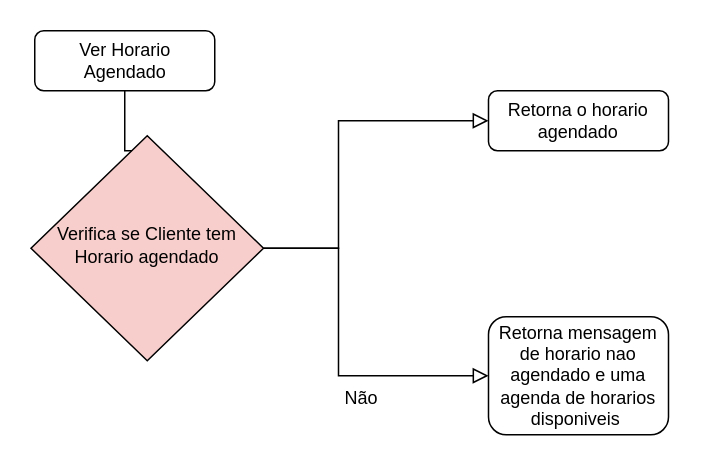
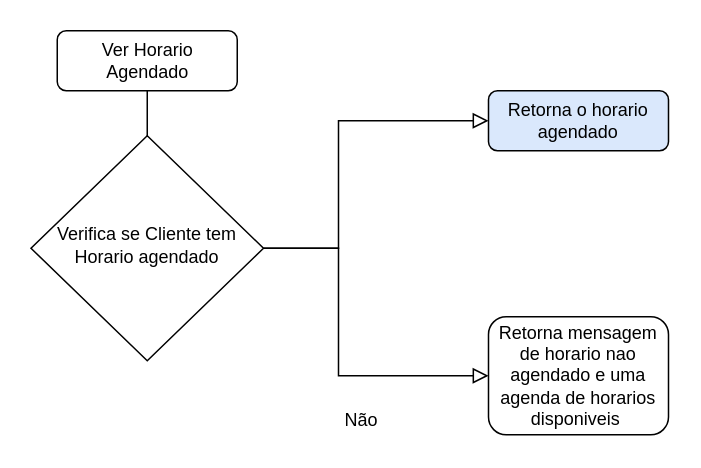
  <mxCell id="0" />
  <mxCell id="1" parent="0" />
  <mxCell id="2" value="" style="edgeStyle=orthogonalEdgeStyle;rounded=0;orthogonalLoop=1;jettySize=auto;html=1;" edge="1" parent="1" source="3"><mxGeometry relative="1" as="geometry"><mxPoint x="97.5" y="140" as="targetPoint" /></mxGeometry></mxCell>
- <mxCell id="3" value="Ver Horario Agendado" style="rounded=1;whiteSpace=wrap;html=1;fontSize=12;glass=0;strokeWidth=1;shadow=0;" vertex="1" parent="1"><mxGeometry x="22.5" y="20" width="120" height="40" as="geometry" /></mxCell>
- <mxCell id="4" value="Verifica se Cliente tem Horario agendado" style="rhombus;whiteSpace=wrap;html=1;shadow=0;fontFamily=Helvetica;fontSize=12;align=center;strokeWidth=1;spacing=6;spacingTop=-4;fillColor=#f8cecc;" vertex="1" parent="1"><mxGeometry x="20" y="90" width="155" height="150" as="geometry" /></mxCell>
+ <mxCell id="3" value="Ver Horario Agendado" style="rounded=1;whiteSpace=wrap;html=1;fontSize=12;glass=0;strokeWidth=1;shadow=0;" vertex="1" parent="1"><mxGeometry x="37.5" y="20" width="120" height="40" as="geometry" /></mxCell>
+ <mxCell id="4" value="Verifica se Cliente tem Horario agendado" style="rhombus;whiteSpace=wrap;html=1;shadow=0;fontFamily=Helvetica;fontSize=12;align=center;strokeWidth=1;spacing=6;spacingTop=-4;" vertex="1" parent="1"><mxGeometry x="20" y="90" width="155" height="150" as="geometry" /></mxCell>
  <mxCell id="5" value="" style="edgeStyle=orthogonalEdgeStyle;rounded=0;html=1;jettySize=auto;orthogonalLoop=1;fontSize=11;endArrow=block;endFill=0;endSize=8;strokeWidth=1;shadow=0;labelBackgroundColor=none;entryX=0;entryY=0.5;entryDx=0;entryDy=0;" edge="1" parent="1"><mxGeometry y="10" relative="1" as="geometry"><mxPoint as="offset" /><mxPoint x="175" y="165" as="sourcePoint" /><mxPoint x="325" y="80" as="targetPoint" /><Array as="points"><mxPoint x="225" y="165" /><mxPoint x="225" y="80" /></Array></mxGeometry></mxCell>
  <mxCell id="6" value="" style="edgeStyle=orthogonalEdgeStyle;rounded=0;html=1;jettySize=auto;orthogonalLoop=1;fontSize=11;endArrow=block;endFill=0;endSize=8;strokeWidth=1;shadow=0;labelBackgroundColor=none;entryX=0;entryY=0.5;entryDx=0;entryDy=0;" edge="1" parent="1"><mxGeometry y="10" relative="1" as="geometry"><mxPoint as="offset" /><mxPoint x="175" y="165" as="sourcePoint" /><mxPoint x="325" y="250" as="targetPoint" /><Array as="points"><mxPoint x="225" y="165" /><mxPoint x="225" y="250" /></Array></mxGeometry></mxCell>
  <mxCell id="7" value="Retorna mensagem de horario nao agendado e uma agenda de horarios disponiveis&amp;nbsp;" style="rounded=1;whiteSpace=wrap;html=1;fontSize=12;glass=0;strokeWidth=1;shadow=0;" vertex="1" parent="1"><mxGeometry x="325" y="210.63" width="120" height="78.75" as="geometry" /></mxCell>
- <mxCell id="8" value="Retorna o horario agendado" style="rounded=1;whiteSpace=wrap;html=1;fontSize=12;glass=0;strokeWidth=1;shadow=0;" vertex="1" parent="1"><mxGeometry x="325" y="60" width="120" height="40" as="geometry" /></mxCell>
- <mxCell id="9" value="Não" style="text;html=1;align=center;verticalAlign=middle;resizable=0;points=[];autosize=1;strokeColor=none;fillColor=none;" vertex="1" parent="1"><mxGeometry x="215" y="250" width="50" height="30" as="geometry" /></mxCell>
+ <mxCell id="8" value="Retorna o horario agendado" style="rounded=1;whiteSpace=wrap;html=1;fontSize=12;glass=0;strokeWidth=1;shadow=0;fillColor=#dae8fc;" vertex="1" parent="1"><mxGeometry x="325" y="60" width="120" height="40" as="geometry" /></mxCell>
+ <mxCell id="9" value="Não" style="text;html=1;align=center;verticalAlign=middle;resizable=0;points=[];autosize=1;strokeColor=none;fillColor=none;" vertex="1" parent="1"><mxGeometry x="215" y="265" width="50" height="30" as="geometry" /></mxCell>
